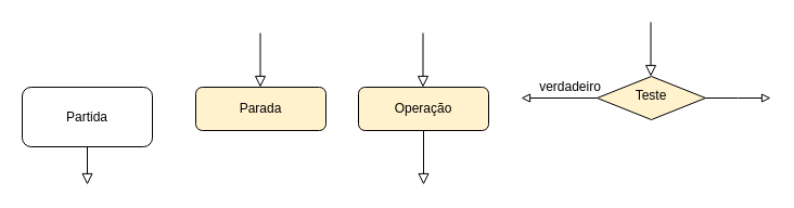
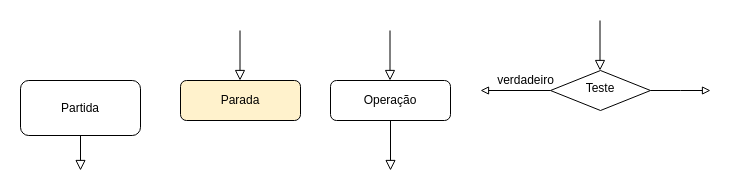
  <mxCell id="0" />
  <mxCell id="1" parent="0" />
  <mxCell id="2" value="" style="rounded=0;html=1;jettySize=auto;orthogonalLoop=1;fontSize=11;endArrow=block;endFill=0;endSize=8;strokeWidth=1;shadow=0;labelBackgroundColor=none;edgeStyle=orthogonalEdgeStyle;" parent="1" source="3" edge="1"><mxGeometry relative="1" as="geometry"><mxPoint x="80" y="170" as="targetPoint" /><Array as="points"><mxPoint x="80" y="160" /><mxPoint x="80" y="160" /></Array></mxGeometry></mxCell>
  <mxCell id="3" value="Partida" style="rounded=1;whiteSpace=wrap;html=1;fontSize=12;glass=0;strokeWidth=1;shadow=0;" parent="1" vertex="1"><mxGeometry x="20" y="80" width="120" height="55" as="geometry" /></mxCell>
  <mxCell id="4" style="edgeStyle=orthogonalEdgeStyle;rounded=0;orthogonalLoop=1;jettySize=auto;html=1;exitX=0;exitY=0.5;exitDx=0;exitDy=0;endArrow=block;endFill=0;" edge="1" parent="1" source="6"><mxGeometry relative="1" as="geometry"><mxPoint x="480" y="90" as="targetPoint" /></mxGeometry></mxCell>
  <mxCell id="5" style="edgeStyle=orthogonalEdgeStyle;rounded=0;orthogonalLoop=1;jettySize=auto;html=1;exitX=1;exitY=0.5;exitDx=0;exitDy=0;endArrow=block;endFill=0;" edge="1" parent="1" source="6"><mxGeometry relative="1" as="geometry"><mxPoint x="710" y="90" as="targetPoint" /></mxGeometry></mxCell>
- <mxCell id="6" value="Teste" style="rhombus;whiteSpace=wrap;html=1;shadow=0;fontFamily=Helvetica;fontSize=12;align=center;strokeWidth=1;spacing=6;spacingTop=-4;fillColor=#fff2cc;" parent="1" vertex="1"><mxGeometry x="550" y="70" width="100" height="40" as="geometry" /></mxCell>
+ <mxCell id="6" value="Teste" style="rhombus;whiteSpace=wrap;html=1;shadow=0;fontFamily=Helvetica;fontSize=12;align=center;strokeWidth=1;spacing=6;spacingTop=-4;" parent="1" vertex="1"><mxGeometry x="550" y="70" width="100" height="40" as="geometry" /></mxCell>
  <mxCell id="7" value="" style="rounded=0;html=1;jettySize=auto;orthogonalLoop=1;fontSize=11;endArrow=block;endFill=0;endSize=8;strokeWidth=1;shadow=0;labelBackgroundColor=none;edgeStyle=orthogonalEdgeStyle;" edge="1" parent="1" source="8"><mxGeometry relative="1" as="geometry"><mxPoint x="390" y="170" as="targetPoint" /><Array as="points"><mxPoint x="390" y="160" /><mxPoint x="390" y="160" /></Array></mxGeometry></mxCell>
- <mxCell id="8" value="Operação" style="rounded=1;whiteSpace=wrap;html=1;fontSize=12;glass=0;strokeWidth=1;shadow=0;fillColor=#fff2cc;" vertex="1" parent="1"><mxGeometry x="330" y="80" width="120" height="40" as="geometry" /></mxCell>
+ <mxCell id="8" value="Operação" style="rounded=1;whiteSpace=wrap;html=1;fontSize=12;glass=0;strokeWidth=1;shadow=0;" vertex="1" parent="1"><mxGeometry x="330" y="80" width="120" height="40" as="geometry" /></mxCell>
  <mxCell id="9" value="" style="rounded=0;html=1;jettySize=auto;orthogonalLoop=1;fontSize=11;endArrow=block;endFill=0;endSize=8;strokeWidth=1;shadow=0;labelBackgroundColor=none;edgeStyle=orthogonalEdgeStyle;" edge="1" parent="1"><mxGeometry relative="1" as="geometry"><mxPoint x="389.5" y="80" as="targetPoint" /><Array as="points"><mxPoint x="389.5" y="70" /><mxPoint x="389.5" y="70" /></Array><mxPoint x="389.5" y="30" as="sourcePoint" /></mxGeometry></mxCell>
  <mxCell id="10" value="Parada" style="rounded=1;whiteSpace=wrap;html=1;fontSize=12;glass=0;strokeWidth=1;shadow=0;fillColor=#fff2cc;" vertex="1" parent="1"><mxGeometry x="180" y="80" width="120" height="40" as="geometry" /></mxCell>
  <mxCell id="11" value="" style="rounded=0;html=1;jettySize=auto;orthogonalLoop=1;fontSize=11;endArrow=block;endFill=0;endSize=8;strokeWidth=1;shadow=0;labelBackgroundColor=none;edgeStyle=orthogonalEdgeStyle;" edge="1" parent="1"><mxGeometry relative="1" as="geometry"><mxPoint x="239.5" y="80" as="targetPoint" /><Array as="points"><mxPoint x="239.5" y="70" /><mxPoint x="239.5" y="70" /></Array><mxPoint x="239.5" y="30" as="sourcePoint" /></mxGeometry></mxCell>
  <mxCell id="12" value="" style="rounded=0;html=1;jettySize=auto;orthogonalLoop=1;fontSize=11;endArrow=block;endFill=0;endSize=8;strokeWidth=1;shadow=0;labelBackgroundColor=none;edgeStyle=orthogonalEdgeStyle;" edge="1" parent="1"><mxGeometry relative="1" as="geometry"><mxPoint x="599.5" y="70" as="targetPoint" /><Array as="points"><mxPoint x="599.5" y="60" /><mxPoint x="599.5" y="60" /></Array><mxPoint x="599.5" y="20" as="sourcePoint" /></mxGeometry></mxCell>
  <mxCell id="13" value="verdadeiro" style="text;html=1;align=center;verticalAlign=middle;resizable=0;points=[];autosize=1;strokeColor=none;" vertex="1" parent="1"><mxGeometry x="490" y="70" width="70" height="20" as="geometry" /></mxCell>
